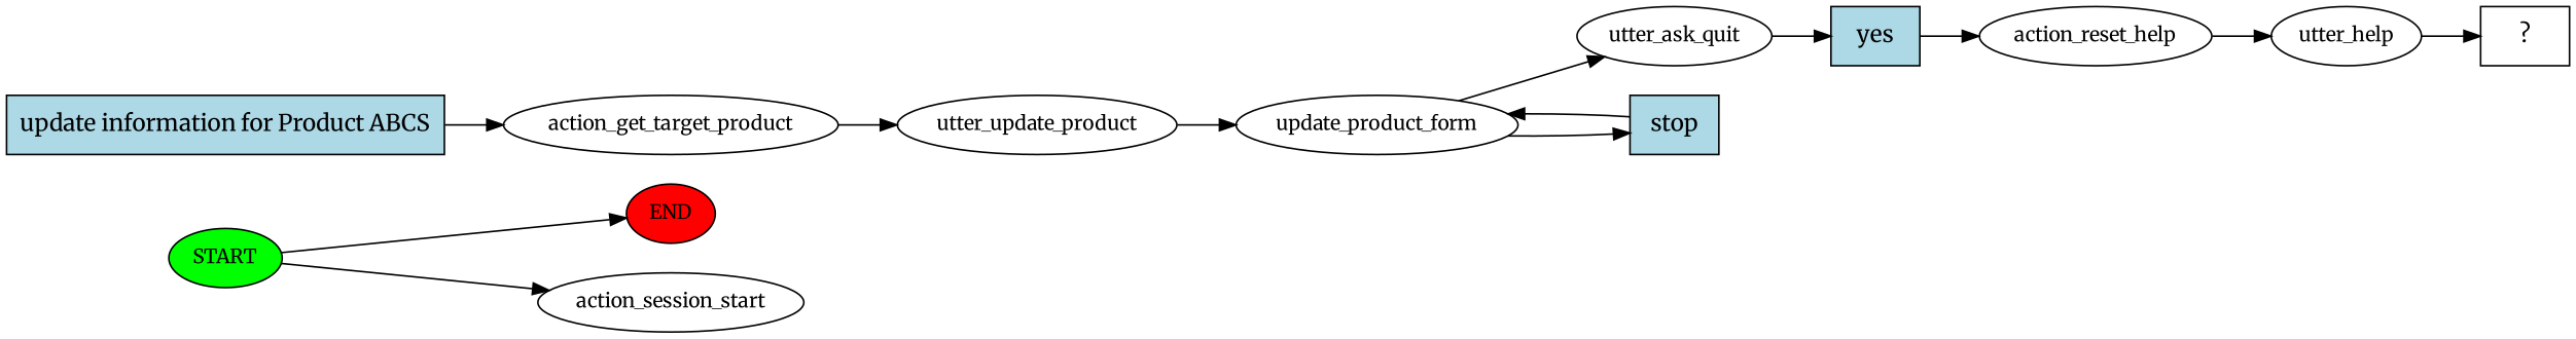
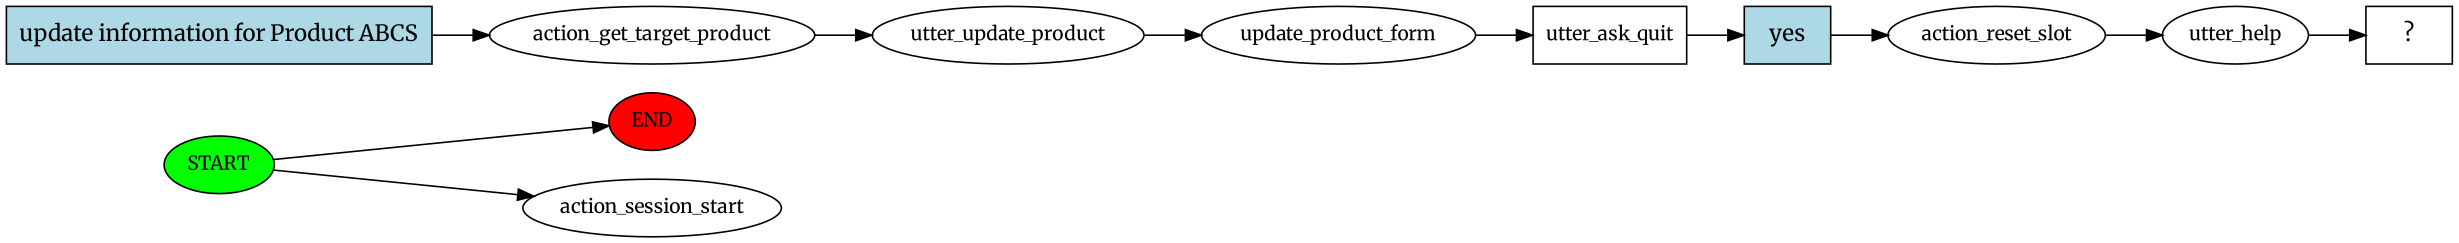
  digraph {
    fontname=Merriweather
    rankdir=LR
    node [fontname=Merriweather fontsize=12]
    edge [fontname=Merriweather]
    n1 [fillcolor=green label=START style=filled]
    n2 [fillcolor=red label=END style=filled]
    n3 [label=action_session_start]
    n4 [fillcolor=lightblue label="update information for Product ABCS" shape=rect style=filled fontsize=""]
    n5 [label=action_get_target_product]
    n6 [label=utter_update_product]
    n7 [label=update_product_form]
-   n8 [label=utter_ask_quit]
-   n9 [fillcolor=lightblue label=stop shape=rect style=filled fontsize=""]
+   n8 [label=utter_ask_quit shape=box]
    n10 [fillcolor=lightblue label=yes shape=rect style=filled fontsize=""]
-   n11 [label=action_reset_help]
+   n11 [label=action_reset_slot]
    n12 [label=utter_help]
    n13 [label="  ?  " shape=rect fontsize=""]
    n1 -> n2
    n1 -> n3
    n4 -> n5
    n5 -> n6
    n6 -> n7
    n7 -> n8
-   n7 -> n9
    n8 -> n10
-   n9 -> n7
    n10 -> n11
    n11 -> n12
    n12 -> n13
  }
